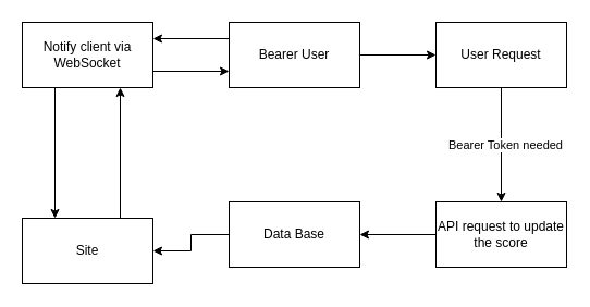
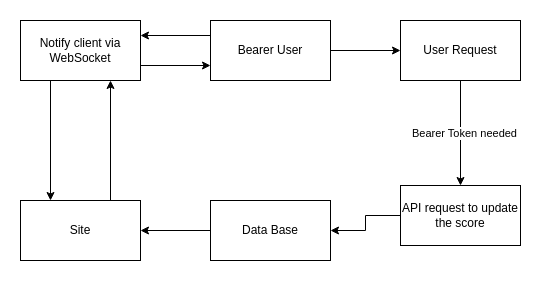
  <mxCell id="0" />
  <mxCell id="1" parent="0" />
  <mxCell id="2" style="edgeStyle=orthogonalEdgeStyle;rounded=0;orthogonalLoop=1;jettySize=auto;html=1;exitX=0.5;exitY=1;exitDx=0;exitDy=0;" edge="1" parent="1" source="4" target="6"><mxGeometry relative="1" as="geometry" /></mxCell>
  <mxCell id="3" value="Bearer Token needed" style="edgeLabel;html=1;align=center;verticalAlign=middle;resizable=0;points=[];" vertex="1" connectable="0" parent="2"><mxGeometry x="-0.011" y="3" relative="1" as="geometry"><mxPoint as="offset" /></mxGeometry></mxCell>
  <mxCell id="4" value="User Request" style="rounded=0;whiteSpace=wrap;html=1;" vertex="1" parent="1"><mxGeometry x="400" y="20" width="120" height="60" as="geometry" /></mxCell>
  <mxCell id="5" style="edgeStyle=orthogonalEdgeStyle;rounded=0;orthogonalLoop=1;jettySize=auto;html=1;exitX=0;exitY=0.5;exitDx=0;exitDy=0;entryX=1;entryY=0.5;entryDx=0;entryDy=0;" edge="1" parent="1" source="14" target="8"><mxGeometry relative="1" as="geometry" /></mxCell>
  <mxCell id="6" value="API request to update the score" style="rounded=0;whiteSpace=wrap;html=1;" vertex="1" parent="1"><mxGeometry x="400" y="185" width="120" height="60" as="geometry" /></mxCell>
  <mxCell id="7" style="edgeStyle=orthogonalEdgeStyle;rounded=0;orthogonalLoop=1;jettySize=auto;html=1;exitX=0.75;exitY=0;exitDx=0;exitDy=0;entryX=0.75;entryY=1;entryDx=0;entryDy=0;" edge="1" parent="1" source="8" target="12"><mxGeometry relative="1" as="geometry" /></mxCell>
  <mxCell id="8" value="Site" style="whiteSpace=wrap;html=1;" vertex="1" parent="1"><mxGeometry x="20" y="200" width="120" height="60" as="geometry" /></mxCell>
  <mxCell id="9" style="edgeStyle=orthogonalEdgeStyle;rounded=0;orthogonalLoop=1;jettySize=auto;html=1;exitX=0.25;exitY=1;exitDx=0;exitDy=0;entryX=0.25;entryY=0;entryDx=0;entryDy=0;" edge="1" parent="1" source="12" target="8"><mxGeometry relative="1" as="geometry" /></mxCell>
  <mxCell id="10" style="edgeStyle=orthogonalEdgeStyle;rounded=0;orthogonalLoop=1;jettySize=auto;html=1;exitX=1;exitY=0.5;exitDx=0;exitDy=0;entryX=0;entryY=0.5;entryDx=0;entryDy=0;" edge="1" parent="1" source="16" target="4"><mxGeometry relative="1" as="geometry" /></mxCell>
  <mxCell id="11" style="edgeStyle=orthogonalEdgeStyle;rounded=0;orthogonalLoop=1;jettySize=auto;html=1;exitX=1;exitY=0.75;exitDx=0;exitDy=0;entryX=0;entryY=0.75;entryDx=0;entryDy=0;" edge="1" parent="1" source="12" target="16"><mxGeometry relative="1" as="geometry" /></mxCell>
  <mxCell id="12" value="Notify client via WebSocket" style="whiteSpace=wrap;html=1;" vertex="1" parent="1"><mxGeometry x="20" y="20" width="120" height="60" as="geometry" /></mxCell>
  <mxCell id="13" value="" style="edgeStyle=orthogonalEdgeStyle;rounded=0;orthogonalLoop=1;jettySize=auto;html=1;exitX=0;exitY=0.5;exitDx=0;exitDy=0;entryX=1;entryY=0.5;entryDx=0;entryDy=0;" edge="1" parent="1" source="6" target="14"><mxGeometry relative="1" as="geometry"><mxPoint x="380" y="230" as="sourcePoint" /><mxPoint x="140" y="230" as="targetPoint" /></mxGeometry></mxCell>
- <mxCell id="14" value="Data Base" style="whiteSpace=wrap;html=1;" vertex="1" parent="1"><mxGeometry x="210" y="185" width="120" height="60" as="geometry" /></mxCell>
+ <mxCell id="14" value="Data Base" style="whiteSpace=wrap;html=1;" vertex="1" parent="1"><mxGeometry x="210" y="200" width="120" height="60" as="geometry" /></mxCell>
  <mxCell id="15" style="edgeStyle=orthogonalEdgeStyle;rounded=0;orthogonalLoop=1;jettySize=auto;html=1;exitX=0;exitY=0.25;exitDx=0;exitDy=0;entryX=1;entryY=0.25;entryDx=0;entryDy=0;" edge="1" parent="1" source="16" target="12"><mxGeometry relative="1" as="geometry" /></mxCell>
  <mxCell id="16" value="Bearer User" style="whiteSpace=wrap;html=1;" vertex="1" parent="1"><mxGeometry x="210" y="20" width="120" height="60" as="geometry" /></mxCell>
